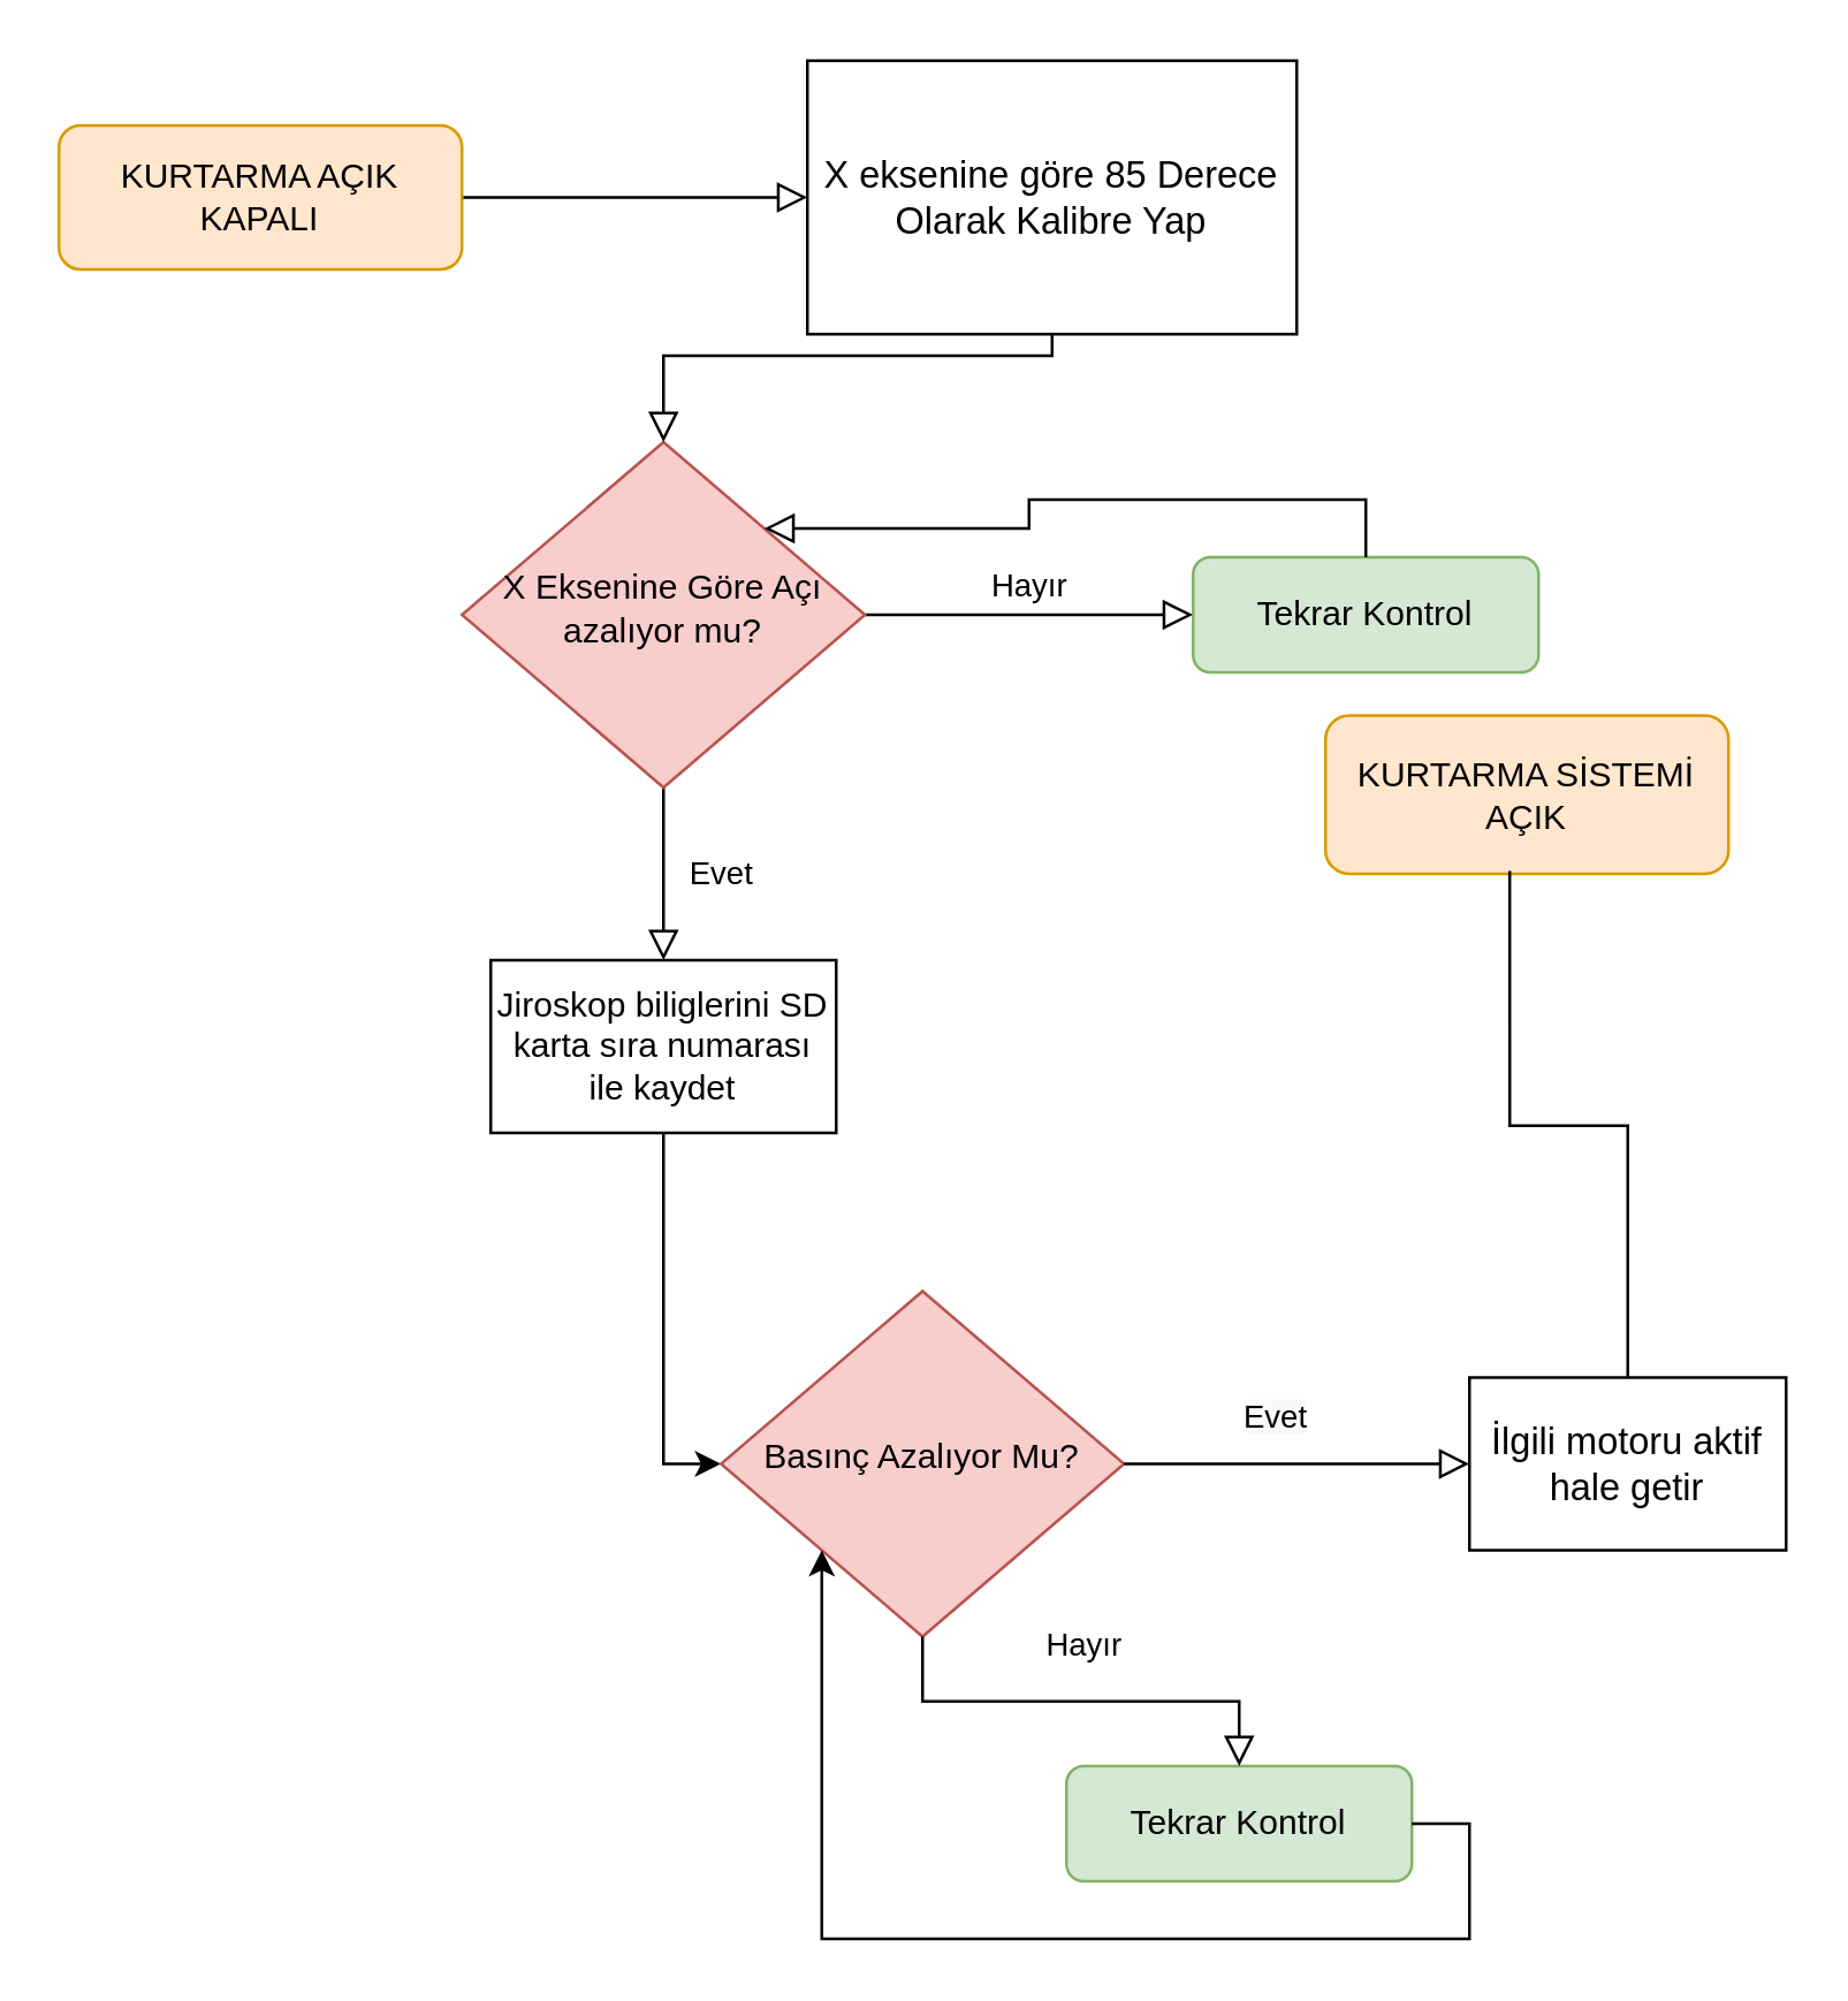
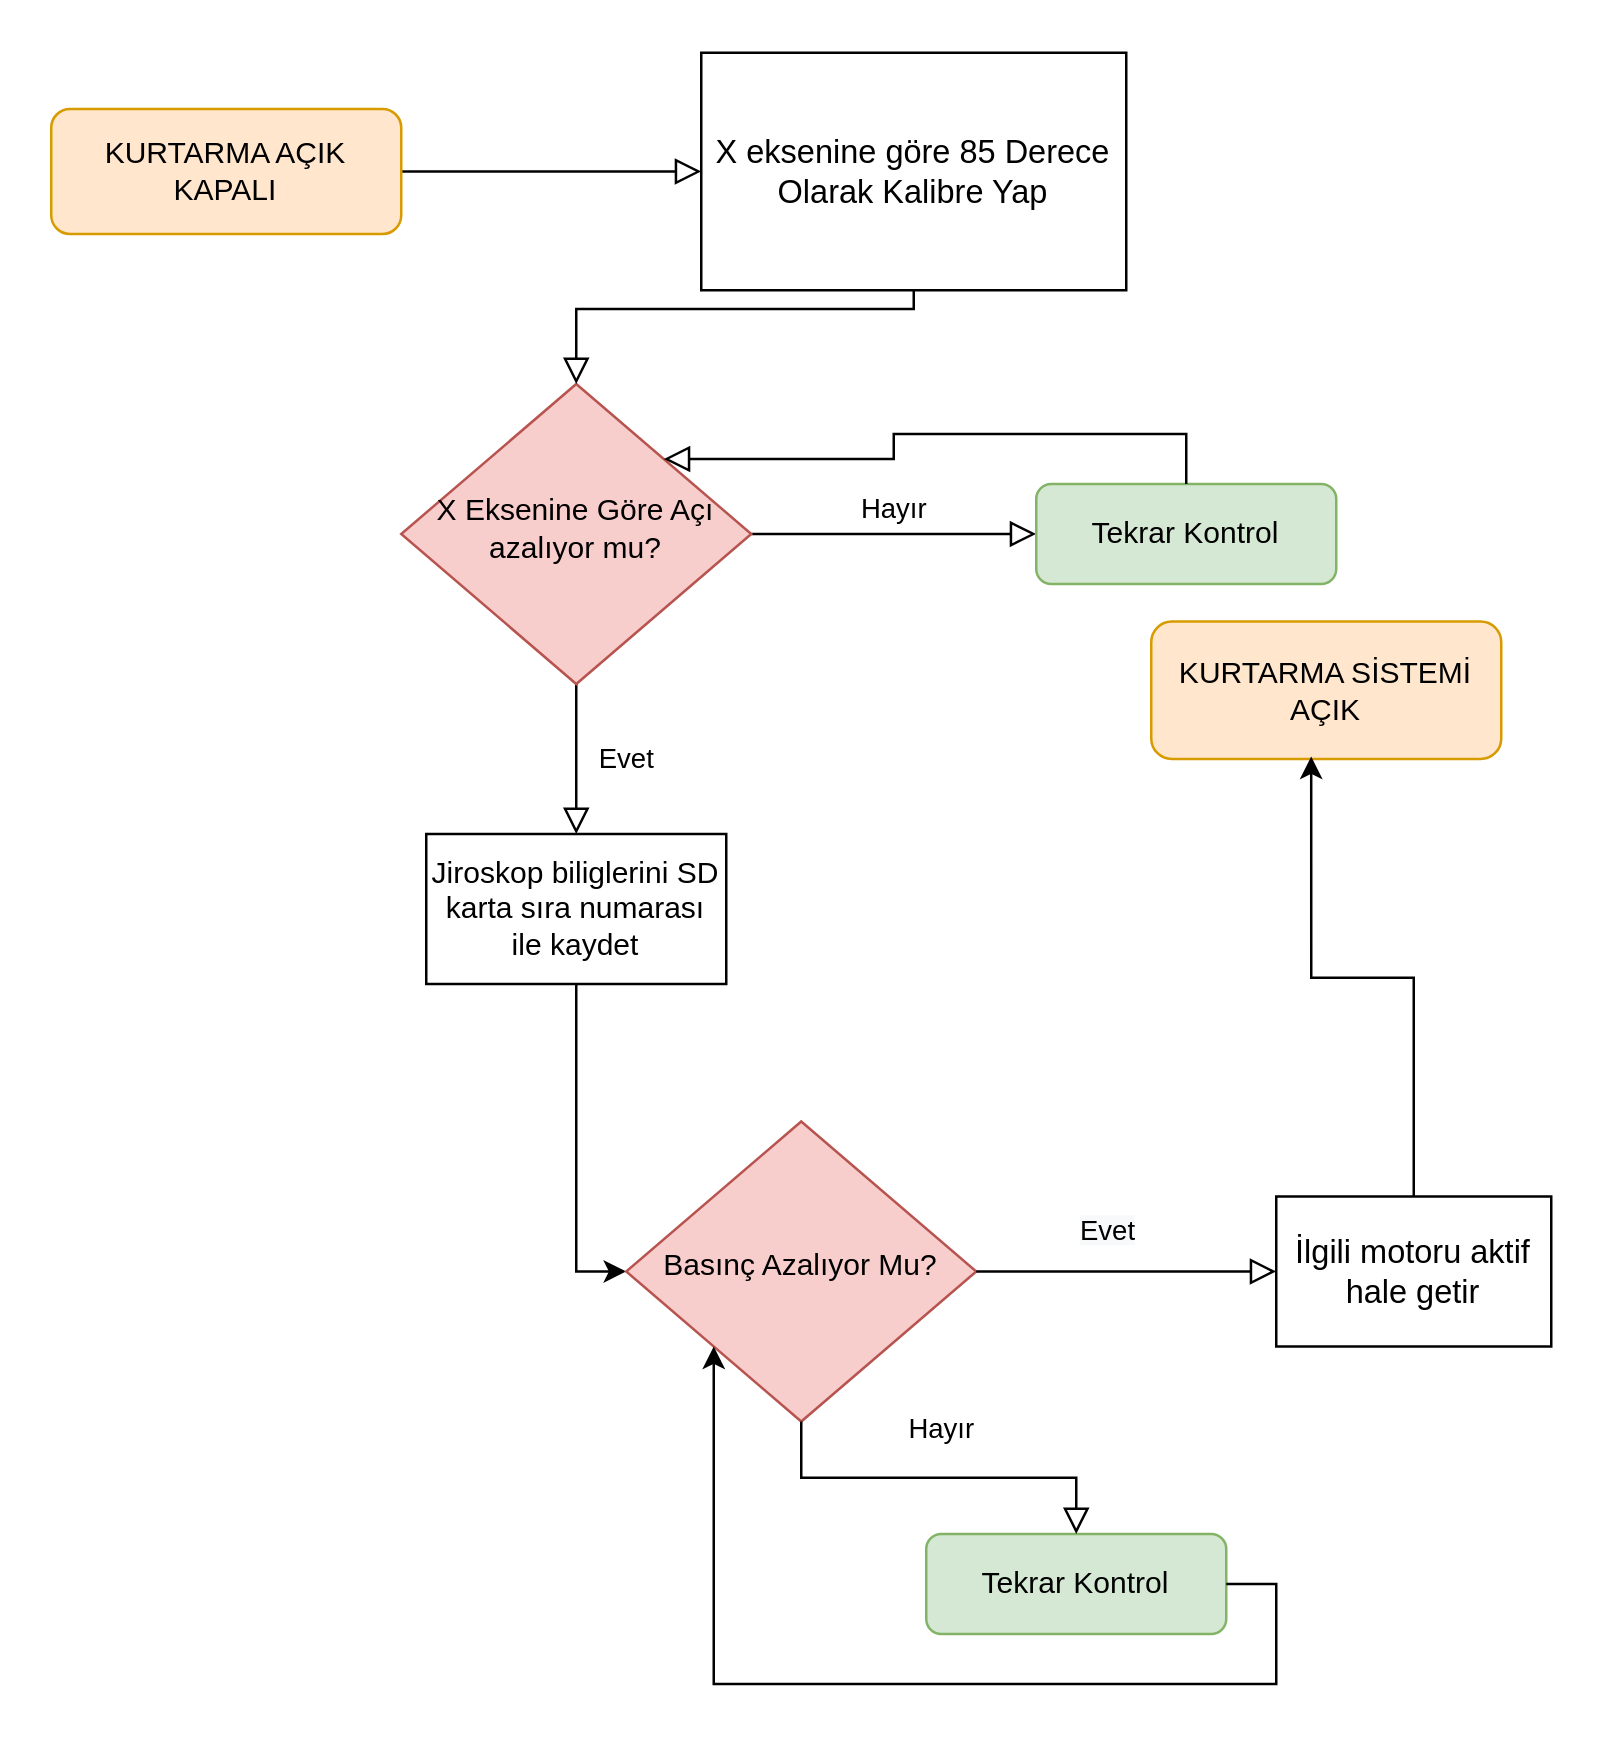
  <mxCell id="0" />
  <mxCell id="1" parent="0" />
  <mxCell id="2" value="" style="rounded=0;html=1;jettySize=auto;orthogonalLoop=1;fontSize=11;endArrow=block;endFill=0;endSize=8;strokeWidth=1;shadow=0;labelBackgroundColor=none;edgeStyle=orthogonalEdgeStyle;entryX=0;entryY=0.5;entryDx=0;entryDy=0;" parent="1" source="3" target="11" edge="1"><mxGeometry relative="1" as="geometry"><Array as="points"><mxPoint x="250" y="68" /><mxPoint x="250" y="68" /></Array></mxGeometry></mxCell>
  <mxCell id="3" value="KURTARMA AÇIK KAPALI" style="rounded=1;whiteSpace=wrap;html=1;fontSize=12;glass=0;strokeWidth=1;shadow=0;fillColor=#ffe6cc;strokeColor=#d79b00;" parent="1" vertex="1"><mxGeometry x="20" y="43" width="140" height="50" as="geometry" /></mxCell>
  <mxCell id="4" value="Evet" style="rounded=0;html=1;jettySize=auto;orthogonalLoop=1;fontSize=11;endArrow=block;endFill=0;endSize=8;strokeWidth=1;shadow=0;labelBackgroundColor=none;edgeStyle=orthogonalEdgeStyle;entryX=0.5;entryY=0;entryDx=0;entryDy=0;" parent="1" source="6" target="13" edge="1"><mxGeometry y="20" relative="1" as="geometry"><mxPoint as="offset" /></mxGeometry></mxCell>
  <mxCell id="5" value="Hayır" style="edgeStyle=orthogonalEdgeStyle;rounded=0;html=1;jettySize=auto;orthogonalLoop=1;fontSize=11;endArrow=block;endFill=0;endSize=8;strokeWidth=1;shadow=0;labelBackgroundColor=none;" parent="1" source="6" target="7" edge="1"><mxGeometry y="10" relative="1" as="geometry"><mxPoint as="offset" /></mxGeometry></mxCell>
  <mxCell id="6" value="X Eksenine Göre Açı azalıyor mu?" style="rhombus;whiteSpace=wrap;html=1;shadow=0;fontFamily=Helvetica;fontSize=12;align=center;strokeWidth=1;spacing=6;spacingTop=-4;fillColor=#f8cecc;strokeColor=#b85450;" parent="1" vertex="1"><mxGeometry x="160" y="153" width="140" height="120" as="geometry" /></mxCell>
  <mxCell id="7" value="Tekrar Kontrol" style="rounded=1;whiteSpace=wrap;html=1;fontSize=12;glass=0;strokeWidth=1;shadow=0;fillColor=#d5e8d4;strokeColor=#82b366;" parent="1" vertex="1"><mxGeometry x="414" y="193" width="120" height="40" as="geometry" /></mxCell>
  <mxCell id="8" style="edgeStyle=orthogonalEdgeStyle;rounded=0;orthogonalLoop=1;jettySize=auto;html=1;exitX=0.5;exitY=1;exitDx=0;exitDy=0;entryX=0;entryY=0.5;entryDx=0;entryDy=0;" parent="1" source="13" target="14" edge="1"><mxGeometry relative="1" as="geometry"><mxPoint x="230" y="468" as="targetPoint" /><mxPoint x="660" y="473" as="sourcePoint" /></mxGeometry></mxCell>
  <mxCell id="9" value="" style="edgeStyle=orthogonalEdgeStyle;rounded=0;html=1;jettySize=auto;orthogonalLoop=1;fontSize=11;endArrow=block;endFill=0;endSize=8;strokeWidth=1;shadow=0;labelBackgroundColor=none;exitX=0.5;exitY=0;exitDx=0;exitDy=0;entryX=1;entryY=0;entryDx=0;entryDy=0;" parent="1" source="7" target="6" edge="1"><mxGeometry y="10" relative="1" as="geometry"><mxPoint as="offset" /><mxPoint x="310" y="153" as="sourcePoint" /><mxPoint x="424" y="153" as="targetPoint" /></mxGeometry></mxCell>
  <mxCell id="10" value="KURTARMA SİSTEMİ AÇIK" style="rounded=1;whiteSpace=wrap;html=1;fontSize=12;glass=0;strokeWidth=1;shadow=0;fillColor=#ffe6cc;strokeColor=#d79b00;" parent="1" vertex="1"><mxGeometry x="460" y="248" width="140" height="55" as="geometry" /></mxCell>
  <mxCell id="11" value="X eksenine göre 85 Derece Olarak Kalibre Yap" style="rounded=0;whiteSpace=wrap;html=1;fontSize=13;" parent="1" vertex="1"><mxGeometry x="280" y="20.5" width="170" height="95" as="geometry" /></mxCell>
  <mxCell id="12" value="" style="rounded=0;html=1;jettySize=auto;orthogonalLoop=1;fontSize=11;endArrow=block;endFill=0;endSize=8;strokeWidth=1;shadow=0;labelBackgroundColor=none;edgeStyle=orthogonalEdgeStyle;exitX=0.5;exitY=1;exitDx=0;exitDy=0;" parent="1" source="11" target="6" edge="1"><mxGeometry relative="1" as="geometry"><mxPoint x="170" y="78" as="sourcePoint" /><mxPoint x="280" y="78" as="targetPoint" /><Array as="points"><mxPoint x="365" y="123" /><mxPoint x="230" y="123" /></Array></mxGeometry></mxCell>
  <mxCell id="13" value="Jiroskop biliglerini SD karta sıra numarası ile kaydet" style="rounded=0;whiteSpace=wrap;html=1;" parent="1" vertex="1"><mxGeometry x="170" y="333" width="120" height="60" as="geometry" /></mxCell>
  <mxCell id="14" value="Basınç Azalıyor Mu?" style="rhombus;whiteSpace=wrap;html=1;shadow=0;fontFamily=Helvetica;fontSize=12;align=center;strokeWidth=1;spacing=6;spacingTop=-4;fillColor=#f8cecc;strokeColor=#b85450;" parent="1" vertex="1"><mxGeometry x="250" y="448" width="140" height="120" as="geometry" /></mxCell>
  <mxCell id="15" value="Tekrar Kontrol" style="rounded=1;whiteSpace=wrap;html=1;fontSize=12;glass=0;strokeWidth=1;shadow=0;fillColor=#d5e8d4;strokeColor=#82b366;" parent="1" vertex="1"><mxGeometry x="370" y="613" width="120" height="40" as="geometry" /></mxCell>
  <mxCell id="16" value="Hayır" style="rounded=0;html=1;jettySize=auto;orthogonalLoop=1;fontSize=11;endArrow=block;endFill=0;endSize=8;strokeWidth=1;shadow=0;labelBackgroundColor=none;edgeStyle=orthogonalEdgeStyle;exitX=0.5;exitY=1;exitDx=0;exitDy=0;entryX=0.5;entryY=0;entryDx=0;entryDy=0;" parent="1" source="14" target="15" edge="1"><mxGeometry y="20" relative="1" as="geometry"><mxPoint as="offset" /><mxPoint x="310" y="520.5" as="sourcePoint" /><mxPoint x="370" y="520.5" as="targetPoint" /></mxGeometry></mxCell>
  <mxCell id="17" style="edgeStyle=orthogonalEdgeStyle;rounded=0;orthogonalLoop=1;jettySize=auto;html=1;exitX=1;exitY=0.5;exitDx=0;exitDy=0;entryX=0;entryY=1;entryDx=0;entryDy=0;" parent="1" source="15" target="14" edge="1"><mxGeometry relative="1" as="geometry"><mxPoint x="230" y="553" as="targetPoint" /><mxPoint x="240" y="403" as="sourcePoint" /><Array as="points"><mxPoint x="510" y="633" /><mxPoint x="510" y="673" /><mxPoint x="285" y="673" /></Array></mxGeometry></mxCell>
  <mxCell id="18" value="" style="rounded=0;html=1;jettySize=auto;orthogonalLoop=1;fontSize=11;endArrow=block;endFill=0;endSize=8;strokeWidth=1;shadow=0;labelBackgroundColor=none;edgeStyle=orthogonalEdgeStyle;exitX=1;exitY=0.5;exitDx=0;exitDy=0;entryX=0;entryY=0.5;entryDx=0;entryDy=0;" parent="1" source="14" target="20" edge="1"><mxGeometry x="0.333" y="28" relative="1" as="geometry"><mxPoint y="1" as="offset" /><mxPoint x="310" y="520.5" as="sourcePoint" /><mxPoint x="570" y="511" as="targetPoint" /></mxGeometry></mxCell>
  <mxCell id="19" value="&lt;span style=&quot;color: rgb(0 , 0 , 0) ; font-family: &amp;#34;helvetica&amp;#34; ; font-size: 11px ; font-style: normal ; font-weight: normal ; letter-spacing: normal ; text-align: center ; text-indent: 0px ; text-transform: none ; word-spacing: 0px ; background-color: rgb(248 , 249 , 250) ; text-decoration: none ; display: inline ; float: none&quot;&gt;Evet&lt;/span&gt;" style="text;whiteSpace=wrap;html=1;" parent="1" vertex="1"><mxGeometry x="430" y="478" width="30" height="20" as="geometry" /></mxCell>
  <mxCell id="20" value="İlgili motoru aktif hale getir" style="rounded=0;whiteSpace=wrap;html=1;fontSize=13;" parent="1" vertex="1"><mxGeometry x="510" y="478" width="110" height="60" as="geometry" /></mxCell>
- <mxCell id="21" style="edgeStyle=orthogonalEdgeStyle;rounded=0;orthogonalLoop=1;jettySize=auto;html=1;exitX=0.5;exitY=0;exitDx=0;exitDy=0;entryX=0.457;entryY=0.982;entryDx=0;entryDy=0;entryPerimeter=0;endArrow=none;" parent="1" source="20" target="10" edge="1"><mxGeometry relative="1" as="geometry"><mxPoint x="240" y="478" as="targetPoint" /><mxPoint x="240" y="403" as="sourcePoint" /></mxGeometry></mxCell>
+ <mxCell id="21" style="edgeStyle=orthogonalEdgeStyle;rounded=0;orthogonalLoop=1;jettySize=auto;html=1;exitX=0.5;exitY=0;exitDx=0;exitDy=0;entryX=0.457;entryY=0.982;entryDx=0;entryDy=0;entryPerimeter=0;" parent="1" source="20" target="10" edge="1"><mxGeometry relative="1" as="geometry"><mxPoint x="240" y="478" as="targetPoint" /><mxPoint x="240" y="403" as="sourcePoint" /></mxGeometry></mxCell>
